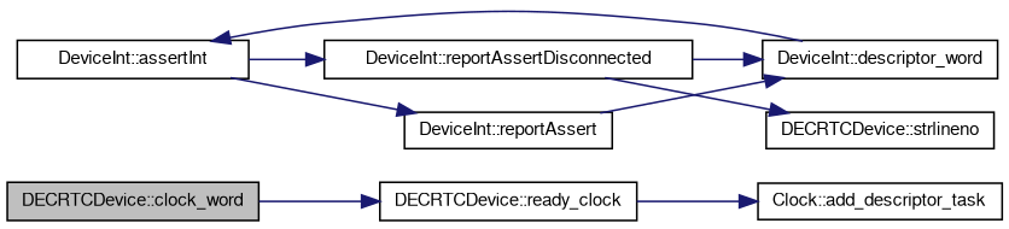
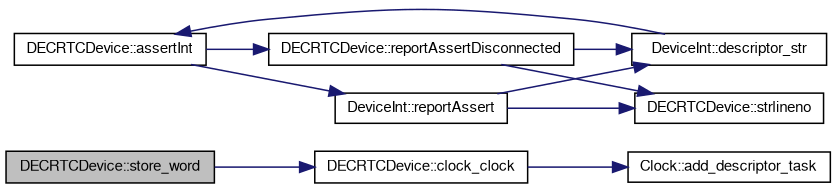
  digraph {
    rankdir=LR
    node [color=black fillcolor=white fontname=FreeSans fontsize=10 shape=record style=filled]
    edge [color=midnightblue fontname=FreeSans fontsize=10 labelfontname=FreeSans labelfontsize=10 style=solid]
-   n1 [fillcolor=grey75 fontcolor=black height=0.2 label="DECRTCDevice::clock_word" width=0.4]
-   n2 [height=0.2 label="DECRTCDevice::ready_clock" width=0.4]
+   n1 [fillcolor=grey75 fontcolor=black height=0.2 label="DECRTCDevice::store_word" width=0.4]
+   n2 [height=0.2 label="DECRTCDevice::clock_clock" width=0.4]
    n3 [height=0.2 label="Clock::add_descriptor_task" width=0.4]
-   n4 [height=0.2 label="DeviceInt::assertInt" width=0.4]
+   n4 [height=0.2 label="DECRTCDevice::assertInt" width=0.4]
    n5 [height=0.2 label="DeviceInt::reportAssert" width=0.4]
-   n6 [height=0.2 label="DeviceInt::reportAssertDisconnected" width=0.4]
-   n7 [height=0.2 label="DeviceInt::descriptor_word" width=0.4]
+   n6 [height=0.2 label="DECRTCDevice::reportAssertDisconnected" width=0.4]
+   n7 [height=0.2 label="DeviceInt::descriptor_str" width=0.4]
    n8 [height=0.2 label="DECRTCDevice::strlineno" width=0.4]
    n1 -> n2
    n2 -> n3
    n4 -> n5
    n4 -> n6
    n5 -> n7
+   n5 -> n8
    n6 -> n7
    n6 -> n8
    n7 -> n4
  }
